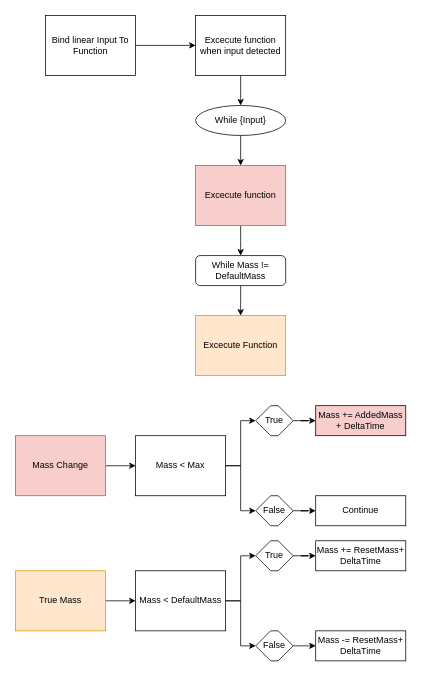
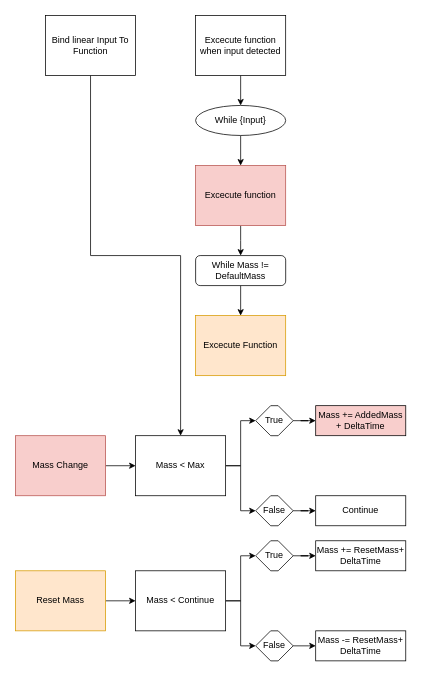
  <mxCell id="0" />
  <mxCell id="1" parent="0" />
- <mxCell id="2" style="edgeStyle=orthogonalEdgeStyle;rounded=0;orthogonalLoop=1;jettySize=auto;html=1;entryX=0;entryY=0.5;entryDx=0;entryDy=0;" edge="1" parent="1" source="3" target="5"><mxGeometry relative="1" as="geometry" /></mxCell>
+ <mxCell id="2" style="edgeStyle=orthogonalEdgeStyle;rounded=0;orthogonalLoop=1;jettySize=auto;html=1;" edge="1" parent="1" source="3" target="14"><mxGeometry relative="1" as="geometry" /></mxCell>
  <mxCell id="3" value="Bind linear Input To Function" style="rounded=0;whiteSpace=wrap;html=1;" vertex="1" parent="1"><mxGeometry x="60" y="20" width="120" height="80" as="geometry" /></mxCell>
  <mxCell id="4" style="edgeStyle=orthogonalEdgeStyle;rounded=0;orthogonalLoop=1;jettySize=auto;html=1;" edge="1" parent="1" source="5" target="7"><mxGeometry relative="1" as="geometry" /></mxCell>
  <mxCell id="5" value="Excecute function when input detected" style="rounded=0;whiteSpace=wrap;html=1;" vertex="1" parent="1"><mxGeometry x="260" y="20" width="120" height="80" as="geometry" /></mxCell>
  <mxCell id="6" style="edgeStyle=orthogonalEdgeStyle;rounded=0;orthogonalLoop=1;jettySize=auto;html=1;" edge="1" parent="1" source="7" target="9"><mxGeometry relative="1" as="geometry" /></mxCell>
  <mxCell id="7" value="While {Input}" style="ellipse;whiteSpace=wrap;html=1;" vertex="1" parent="1"><mxGeometry x="260" y="140" width="120" height="40" as="geometry" /></mxCell>
  <mxCell id="8" style="edgeStyle=orthogonalEdgeStyle;rounded=0;orthogonalLoop=1;jettySize=auto;html=1;" edge="1" parent="1" source="9"><mxGeometry relative="1" as="geometry"><mxPoint x="320" y="340" as="targetPoint" /></mxGeometry></mxCell>
  <mxCell id="9" value="Excecute function" style="rounded=0;whiteSpace=wrap;html=1;fillColor=#f8cecc;strokeColor=#b85450;" vertex="1" parent="1"><mxGeometry x="260" y="220" width="120" height="80" as="geometry" /></mxCell>
  <mxCell id="10" style="edgeStyle=orthogonalEdgeStyle;rounded=0;orthogonalLoop=1;jettySize=auto;html=1;" edge="1" parent="1" source="11" target="14"><mxGeometry relative="1" as="geometry" /></mxCell>
  <mxCell id="11" value="Mass Change" style="rounded=0;whiteSpace=wrap;html=1;fillColor=#f8cecc;strokeColor=#b85450;" vertex="1" parent="1"><mxGeometry x="20" y="580" width="120" height="80" as="geometry" /></mxCell>
  <mxCell id="12" style="edgeStyle=orthogonalEdgeStyle;rounded=0;orthogonalLoop=1;jettySize=auto;html=1;exitX=1;exitY=0.5;exitDx=0;exitDy=0;" edge="1" parent="1" source="14" target="19"><mxGeometry relative="1" as="geometry" /></mxCell>
  <mxCell id="13" style="edgeStyle=orthogonalEdgeStyle;rounded=0;orthogonalLoop=1;jettySize=auto;html=1;" edge="1" parent="1" source="14" target="21"><mxGeometry relative="1" as="geometry" /></mxCell>
  <mxCell id="14" value="Mass &amp;lt; Max" style="rounded=0;whiteSpace=wrap;html=1;" vertex="1" parent="1"><mxGeometry x="180" y="580" width="120" height="80" as="geometry" /></mxCell>
  <mxCell id="15" style="edgeStyle=orthogonalEdgeStyle;rounded=0;orthogonalLoop=1;jettySize=auto;html=1;" edge="1" parent="1" source="16" target="17"><mxGeometry relative="1" as="geometry" /></mxCell>
  <mxCell id="16" value="While Mass != DefaultMass" style="rounded=1;whiteSpace=wrap;html=1;" vertex="1" parent="1"><mxGeometry x="260" y="340" width="120" height="40" as="geometry" /></mxCell>
  <mxCell id="17" value="Excecute Function" style="rounded=0;whiteSpace=wrap;html=1;fillColor=#ffe6cc;strokeColor=#d79b00;" vertex="1" parent="1"><mxGeometry x="260" y="420" width="120" height="80" as="geometry" /></mxCell>
  <mxCell id="18" style="edgeStyle=orthogonalEdgeStyle;rounded=0;orthogonalLoop=1;jettySize=auto;html=1;" edge="1" parent="1" source="19" target="23"><mxGeometry relative="1" as="geometry" /></mxCell>
  <mxCell id="19" value="True" style="shape=hexagon;perimeter=hexagonPerimeter2;whiteSpace=wrap;html=1;fixedSize=1;" vertex="1" parent="1"><mxGeometry x="340" y="540" width="50" height="40" as="geometry" /></mxCell>
  <mxCell id="20" style="edgeStyle=orthogonalEdgeStyle;rounded=0;orthogonalLoop=1;jettySize=auto;html=1;entryX=0;entryY=0.5;entryDx=0;entryDy=0;" edge="1" parent="1" source="21" target="22"><mxGeometry relative="1" as="geometry" /></mxCell>
  <mxCell id="21" value="False" style="shape=hexagon;perimeter=hexagonPerimeter2;whiteSpace=wrap;html=1;fixedSize=1;" vertex="1" parent="1"><mxGeometry x="340" y="660" width="50" height="40" as="geometry" /></mxCell>
  <mxCell id="22" value="Continue" style="rounded=0;whiteSpace=wrap;html=1;" vertex="1" parent="1"><mxGeometry x="420" y="660" width="120" height="40" as="geometry" /></mxCell>
  <mxCell id="23" value="Mass += AddedMass + DeltaTime" style="rounded=0;whiteSpace=wrap;html=1;fillColor=#f8cecc;" vertex="1" parent="1"><mxGeometry x="420" y="540" width="120" height="40" as="geometry" /></mxCell>
  <mxCell id="24" style="edgeStyle=orthogonalEdgeStyle;rounded=0;orthogonalLoop=1;jettySize=auto;html=1;entryX=0;entryY=0.5;entryDx=0;entryDy=0;" edge="1" parent="1" source="25" target="28"><mxGeometry relative="1" as="geometry" /></mxCell>
- <mxCell id="25" value="True Mass" style="rounded=0;whiteSpace=wrap;html=1;fillColor=#ffe6cc;strokeColor=#d79b00;" vertex="1" parent="1"><mxGeometry x="20" y="760" width="120" height="80" as="geometry" /></mxCell>
+ <mxCell id="25" value="Reset Mass" style="rounded=0;whiteSpace=wrap;html=1;fillColor=#ffe6cc;strokeColor=#d79b00;" vertex="1" parent="1"><mxGeometry x="20" y="760" width="120" height="80" as="geometry" /></mxCell>
  <mxCell id="26" style="edgeStyle=orthogonalEdgeStyle;rounded=0;orthogonalLoop=1;jettySize=auto;html=1;entryX=0;entryY=0.5;entryDx=0;entryDy=0;" edge="1" parent="1" source="28" target="30"><mxGeometry relative="1" as="geometry" /></mxCell>
  <mxCell id="27" style="edgeStyle=orthogonalEdgeStyle;rounded=0;orthogonalLoop=1;jettySize=auto;html=1;entryX=0;entryY=0.5;entryDx=0;entryDy=0;" edge="1" parent="1" source="28" target="32"><mxGeometry relative="1" as="geometry" /></mxCell>
- <mxCell id="28" value="Mass &amp;lt; DefaultMass" style="rounded=0;whiteSpace=wrap;html=1;" vertex="1" parent="1"><mxGeometry x="180" y="760" width="120" height="80" as="geometry" /></mxCell>
+ <mxCell id="28" value="Mass &amp;lt; Continue" style="rounded=0;whiteSpace=wrap;html=1;" vertex="1" parent="1"><mxGeometry x="180" y="760" width="120" height="80" as="geometry" /></mxCell>
  <mxCell id="29" style="edgeStyle=orthogonalEdgeStyle;rounded=0;orthogonalLoop=1;jettySize=auto;html=1;" edge="1" parent="1" source="30" target="33"><mxGeometry relative="1" as="geometry" /></mxCell>
  <mxCell id="30" value="True" style="shape=hexagon;perimeter=hexagonPerimeter2;whiteSpace=wrap;html=1;fixedSize=1;" vertex="1" parent="1"><mxGeometry x="340" y="720" width="50" height="40" as="geometry" /></mxCell>
  <mxCell id="31" style="edgeStyle=orthogonalEdgeStyle;rounded=0;orthogonalLoop=1;jettySize=auto;html=1;entryX=0;entryY=0.5;entryDx=0;entryDy=0;" edge="1" parent="1" source="32"><mxGeometry relative="1" as="geometry"><mxPoint x="420" y="860" as="targetPoint" /></mxGeometry></mxCell>
  <mxCell id="32" value="False" style="shape=hexagon;perimeter=hexagonPerimeter2;whiteSpace=wrap;html=1;fixedSize=1;" vertex="1" parent="1"><mxGeometry x="340" y="840" width="50" height="40" as="geometry" /></mxCell>
  <mxCell id="33" value="Mass += ResetMass+ DeltaTime" style="rounded=0;whiteSpace=wrap;html=1;" vertex="1" parent="1"><mxGeometry x="420" y="720" width="120" height="40" as="geometry" /></mxCell>
  <mxCell id="34" value="Mass -= ResetMass+ DeltaTime" style="rounded=0;whiteSpace=wrap;html=1;" vertex="1" parent="1"><mxGeometry x="420" y="840" width="120" height="40" as="geometry" /></mxCell>
